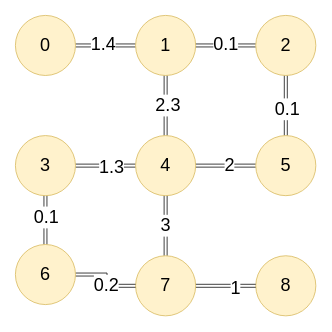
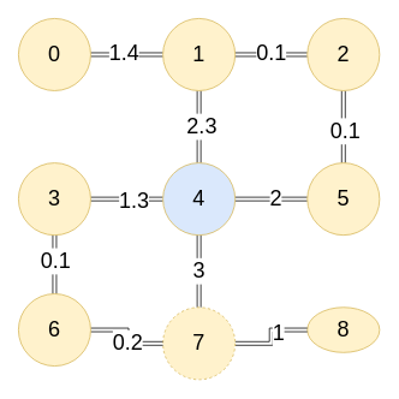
  <mxCell id="0" />
  <mxCell id="1" parent="0" />
  <mxCell id="2" style="edgeStyle=orthogonalEdgeStyle;rounded=0;orthogonalLoop=1;jettySize=auto;html=1;exitX=1;exitY=0.5;exitDx=0;exitDy=0;entryX=0;entryY=0.5;entryDx=0;entryDy=0;fontSize=24;shape=link;" edge="1" parent="1" source="4" target="9"><mxGeometry relative="1" as="geometry" /></mxCell>
  <mxCell id="3" value="1.4" style="edgeLabel;html=1;align=center;verticalAlign=middle;resizable=0;points=[];fontSize=24;" vertex="1" connectable="0" parent="2"><mxGeometry x="-0.11" y="3" relative="1" as="geometry"><mxPoint as="offset" /></mxGeometry></mxCell>
  <mxCell id="4" value="&lt;font style=&quot;font-size: 24px&quot;&gt;0&lt;/font&gt;" style="ellipse;whiteSpace=wrap;html=1;fillColor=#fff2cc;strokeColor=#d6b656;" vertex="1" parent="1"><mxGeometry x="20" y="20" width="80" height="80" as="geometry" /></mxCell>
  <mxCell id="5" style="edgeStyle=orthogonalEdgeStyle;shape=link;rounded=0;orthogonalLoop=1;jettySize=auto;html=1;exitX=1;exitY=0.5;exitDx=0;exitDy=0;entryX=0;entryY=0.5;entryDx=0;entryDy=0;fontSize=24;" edge="1" parent="1" source="9" target="23"><mxGeometry relative="1" as="geometry" /></mxCell>
  <mxCell id="6" value="0.1" style="edgeLabel;html=1;align=center;verticalAlign=middle;resizable=0;points=[];fontSize=24;" vertex="1" connectable="0" parent="5"><mxGeometry x="-0.024" y="2" relative="1" as="geometry"><mxPoint as="offset" /></mxGeometry></mxCell>
  <mxCell id="7" style="edgeStyle=orthogonalEdgeStyle;shape=link;rounded=0;orthogonalLoop=1;jettySize=auto;html=1;exitX=0.5;exitY=1;exitDx=0;exitDy=0;entryX=0.5;entryY=0;entryDx=0;entryDy=0;fontSize=24;" edge="1" parent="1" source="9" target="19"><mxGeometry relative="1" as="geometry" /></mxCell>
  <mxCell id="8" value="2.3" style="edgeLabel;html=1;align=center;verticalAlign=middle;resizable=0;points=[];fontSize=24;" vertex="1" connectable="0" parent="7"><mxGeometry x="-0.023" y="2" relative="1" as="geometry"><mxPoint as="offset" /></mxGeometry></mxCell>
  <mxCell id="9" value="&lt;font style=&quot;font-size: 24px&quot;&gt;1&lt;/font&gt;" style="ellipse;whiteSpace=wrap;html=1;fillColor=#fff2cc;strokeColor=#d6b656;" vertex="1" parent="1"><mxGeometry x="180" y="20" width="80" height="80" as="geometry" /></mxCell>
  <mxCell id="10" style="edgeStyle=orthogonalEdgeStyle;shape=link;rounded=0;orthogonalLoop=1;jettySize=auto;html=1;exitX=1;exitY=0.5;exitDx=0;exitDy=0;entryX=0;entryY=0.5;entryDx=0;entryDy=0;fontSize=24;" edge="1" parent="1" source="14" target="19"><mxGeometry relative="1" as="geometry" /></mxCell>
  <mxCell id="11" value="1.3" style="edgeLabel;html=1;align=center;verticalAlign=middle;resizable=0;points=[];fontSize=24;" vertex="1" connectable="0" parent="10"><mxGeometry x="0.166" y="-1" relative="1" as="geometry"><mxPoint as="offset" /></mxGeometry></mxCell>
  <mxCell id="12" style="edgeStyle=orthogonalEdgeStyle;shape=link;rounded=0;orthogonalLoop=1;jettySize=auto;html=1;exitX=0.5;exitY=1;exitDx=0;exitDy=0;entryX=0.5;entryY=0;entryDx=0;entryDy=0;fontSize=24;" edge="1" parent="1" source="14" target="29"><mxGeometry relative="1" as="geometry" /></mxCell>
  <mxCell id="13" value="0.1" style="edgeLabel;html=1;align=center;verticalAlign=middle;resizable=0;points=[];fontSize=24;" vertex="1" connectable="0" parent="12"><mxGeometry x="-0.127" relative="1" as="geometry"><mxPoint as="offset" /></mxGeometry></mxCell>
  <mxCell id="14" value="&lt;font style=&quot;font-size: 24px&quot;&gt;3&lt;/font&gt;" style="ellipse;whiteSpace=wrap;html=1;fillColor=#fff2cc;strokeColor=#d6b656;" vertex="1" parent="1"><mxGeometry x="20" y="180" width="80" height="80" as="geometry" /></mxCell>
- <mxCell id="15" value="&lt;font style=&quot;font-size: 24px&quot;&gt;8&lt;/font&gt;" style="ellipse;whiteSpace=wrap;html=1;fillColor=#fff2cc;strokeColor=#d6b656;" vertex="1" parent="1"><mxGeometry x="340" y="340" width="80" height="80" as="geometry" /></mxCell>
+ <mxCell id="15" value="&lt;font style=&quot;font-size: 24px&quot;&gt;8&lt;/font&gt;" style="ellipse;whiteSpace=wrap;html=1;fillColor=#fff2cc;strokeColor=#d6b656;" vertex="1" parent="1"><mxGeometry x="340" y="340" width="80" height="50" as="geometry" /></mxCell>
  <mxCell id="16" style="edgeStyle=orthogonalEdgeStyle;shape=link;rounded=0;orthogonalLoop=1;jettySize=auto;html=1;exitX=1;exitY=0.5;exitDx=0;exitDy=0;entryX=0;entryY=0.5;entryDx=0;entryDy=0;fontSize=24;" edge="1" parent="1" source="19" target="22"><mxGeometry relative="1" as="geometry" /></mxCell>
  <mxCell id="17" value="2" style="edgeLabel;html=1;align=center;verticalAlign=middle;resizable=0;points=[];fontSize=24;" vertex="1" connectable="0" parent="16"><mxGeometry x="0.097" y="2" relative="1" as="geometry"><mxPoint as="offset" /></mxGeometry></mxCell>
  <mxCell id="18" value="3" style="edgeStyle=orthogonalEdgeStyle;shape=link;rounded=0;orthogonalLoop=1;jettySize=auto;html=1;exitX=0.5;exitY=1;exitDx=0;exitDy=0;entryX=0.5;entryY=0;entryDx=0;entryDy=0;fontSize=24;" edge="1" parent="1" source="19" target="26"><mxGeometry relative="1" as="geometry" /></mxCell>
- <mxCell id="19" value="&lt;font style=&quot;font-size: 24px&quot;&gt;4&lt;/font&gt;" style="ellipse;whiteSpace=wrap;html=1;fillColor=#fff2cc;strokeColor=#d6b656;" vertex="1" parent="1"><mxGeometry x="180" y="180" width="80" height="80" as="geometry" /></mxCell>
+ <mxCell id="19" value="&lt;font style=&quot;font-size: 24px&quot;&gt;4&lt;/font&gt;" style="ellipse;whiteSpace=wrap;html=1;fillColor=#dae8fc;strokeColor=#d6b656;" vertex="1" parent="1"><mxGeometry x="180" y="180" width="80" height="80" as="geometry" /></mxCell>
  <mxCell id="20" style="edgeStyle=orthogonalEdgeStyle;shape=link;rounded=0;orthogonalLoop=1;jettySize=auto;html=1;exitX=0.5;exitY=0;exitDx=0;exitDy=0;entryX=0.5;entryY=1;entryDx=0;entryDy=0;fontSize=24;" edge="1" parent="1" source="22" target="23"><mxGeometry relative="1" as="geometry" /></mxCell>
  <mxCell id="21" value="0.1" style="edgeLabel;html=1;align=center;verticalAlign=middle;resizable=0;points=[];fontSize=24;" vertex="1" connectable="0" parent="20"><mxGeometry x="-0.097" y="-1" relative="1" as="geometry"><mxPoint as="offset" /></mxGeometry></mxCell>
  <mxCell id="22" value="&lt;font style=&quot;font-size: 24px&quot;&gt;5&lt;/font&gt;" style="ellipse;whiteSpace=wrap;html=1;fillColor=#fff2cc;strokeColor=#d6b656;" vertex="1" parent="1"><mxGeometry x="340" y="180" width="80" height="80" as="geometry" /></mxCell>
  <mxCell id="23" value="&lt;font style=&quot;font-size: 24px&quot;&gt;2&lt;/font&gt;" style="ellipse;whiteSpace=wrap;html=1;fillColor=#fff2cc;strokeColor=#d6b656;" vertex="1" parent="1"><mxGeometry x="340" y="20" width="80" height="80" as="geometry" /></mxCell>
  <mxCell id="24" style="edgeStyle=orthogonalEdgeStyle;shape=link;rounded=0;orthogonalLoop=1;jettySize=auto;html=1;exitX=1;exitY=0.5;exitDx=0;exitDy=0;entryX=0;entryY=0.5;entryDx=0;entryDy=0;fontSize=24;" edge="1" parent="1" source="26" target="15"><mxGeometry relative="1" as="geometry" /></mxCell>
  <mxCell id="25" value="1" style="edgeLabel;html=1;align=center;verticalAlign=middle;resizable=0;points=[];fontSize=24;" vertex="1" connectable="0" parent="24"><mxGeometry x="0.303" y="-3" relative="1" as="geometry"><mxPoint as="offset" /></mxGeometry></mxCell>
- <mxCell id="26" value="&lt;font style=&quot;font-size: 24px&quot;&gt;7&lt;/font&gt;" style="ellipse;whiteSpace=wrap;html=1;fillColor=#fff2cc;strokeColor=#d6b656;" vertex="1" parent="1"><mxGeometry x="180" y="340" width="80" height="80" as="geometry" /></mxCell>
+ <mxCell id="26" value="&lt;font style=&quot;font-size: 24px&quot;&gt;7&lt;/font&gt;" style="ellipse;whiteSpace=wrap;html=1;fillColor=#fff2cc;strokeColor=#d6b656;dashed=1;" vertex="1" parent="1"><mxGeometry x="180" y="340" width="80" height="80" as="geometry" /></mxCell>
  <mxCell id="27" style="edgeStyle=orthogonalEdgeStyle;shape=link;rounded=0;orthogonalLoop=1;jettySize=auto;html=1;exitX=1;exitY=0.5;exitDx=0;exitDy=0;entryX=0;entryY=0.5;entryDx=0;entryDy=0;fontSize=24;" edge="1" parent="1" source="29" target="26"><mxGeometry relative="1" as="geometry" /></mxCell>
  <mxCell id="28" value="0.2" style="edgeLabel;html=1;align=center;verticalAlign=middle;resizable=0;points=[];fontSize=24;" vertex="1" connectable="0" parent="27"><mxGeometry x="0.131" relative="1" as="geometry"><mxPoint as="offset" /></mxGeometry></mxCell>
  <mxCell id="29" value="&lt;font style=&quot;font-size: 24px&quot;&gt;6&lt;/font&gt;" style="ellipse;whiteSpace=wrap;html=1;fillColor=#fff2cc;strokeColor=#d6b656;" vertex="1" parent="1"><mxGeometry x="20" y="325" width="80" height="80" as="geometry" /></mxCell>
